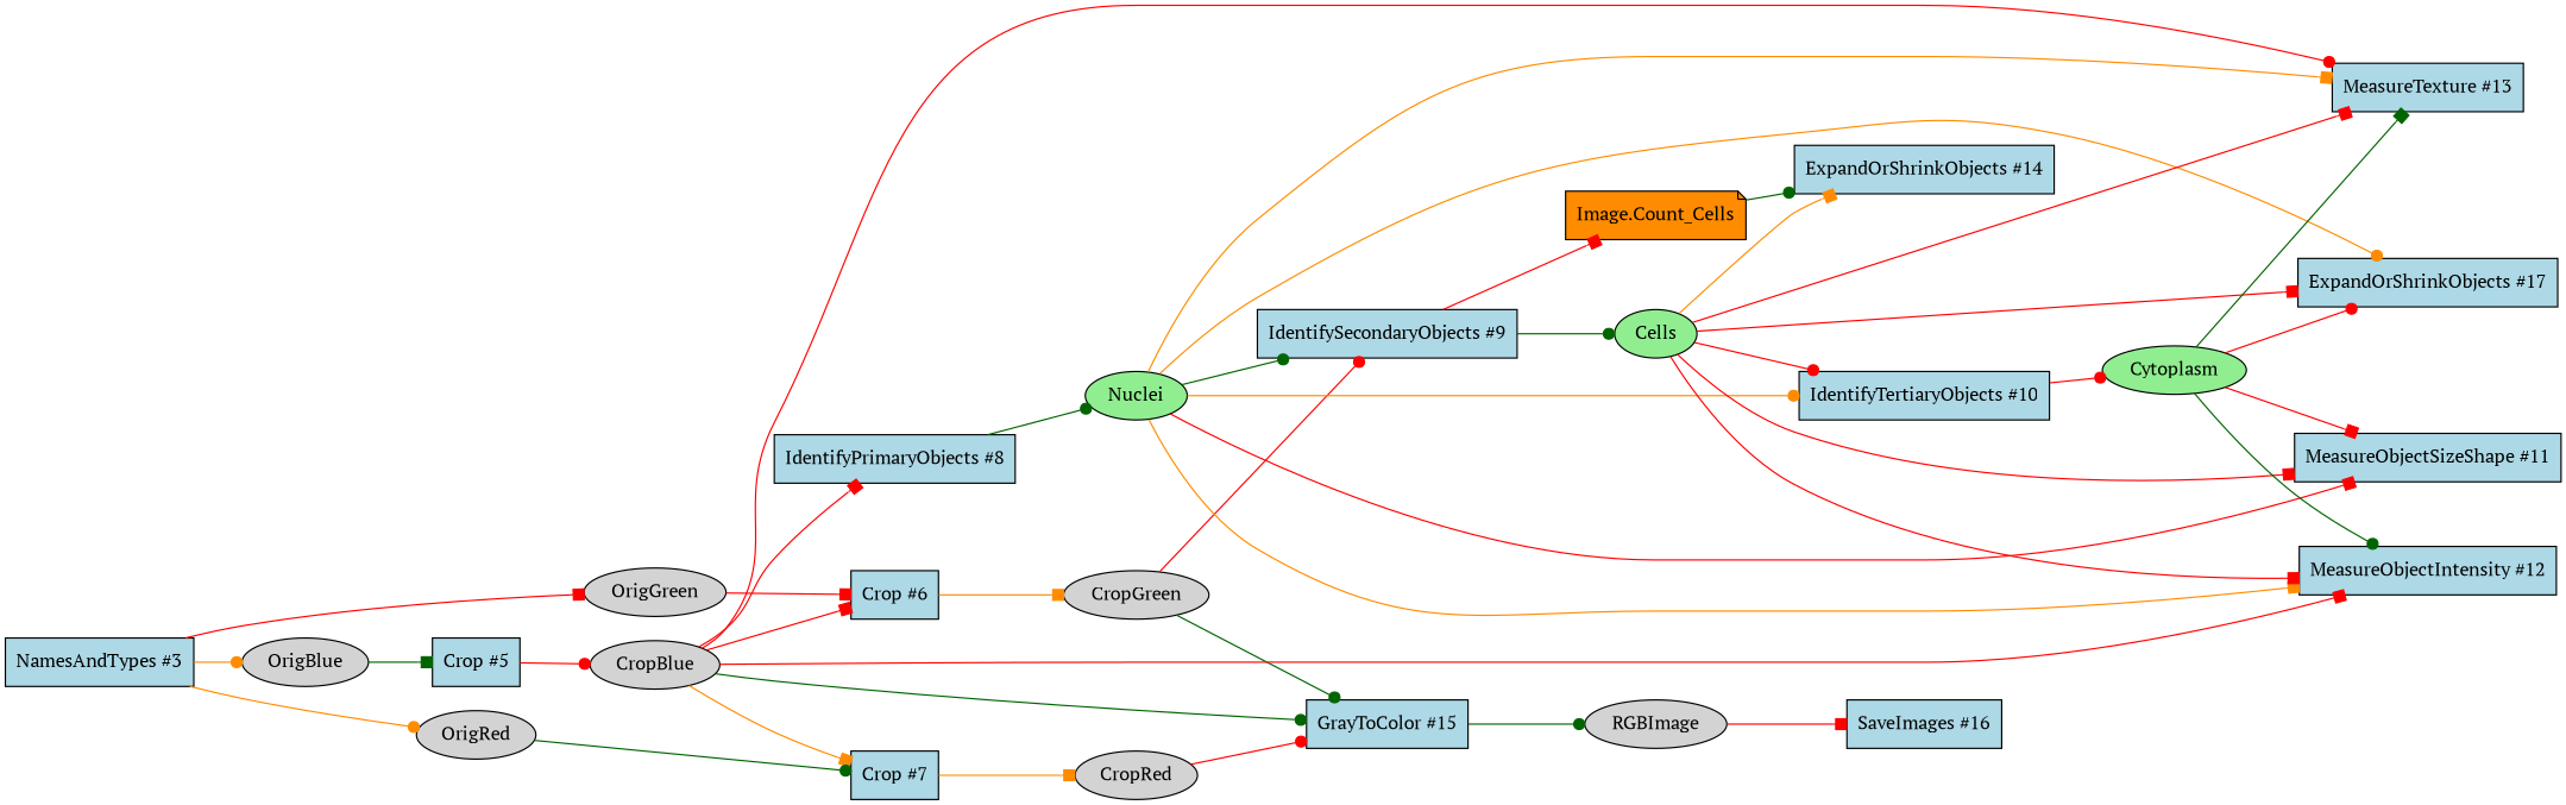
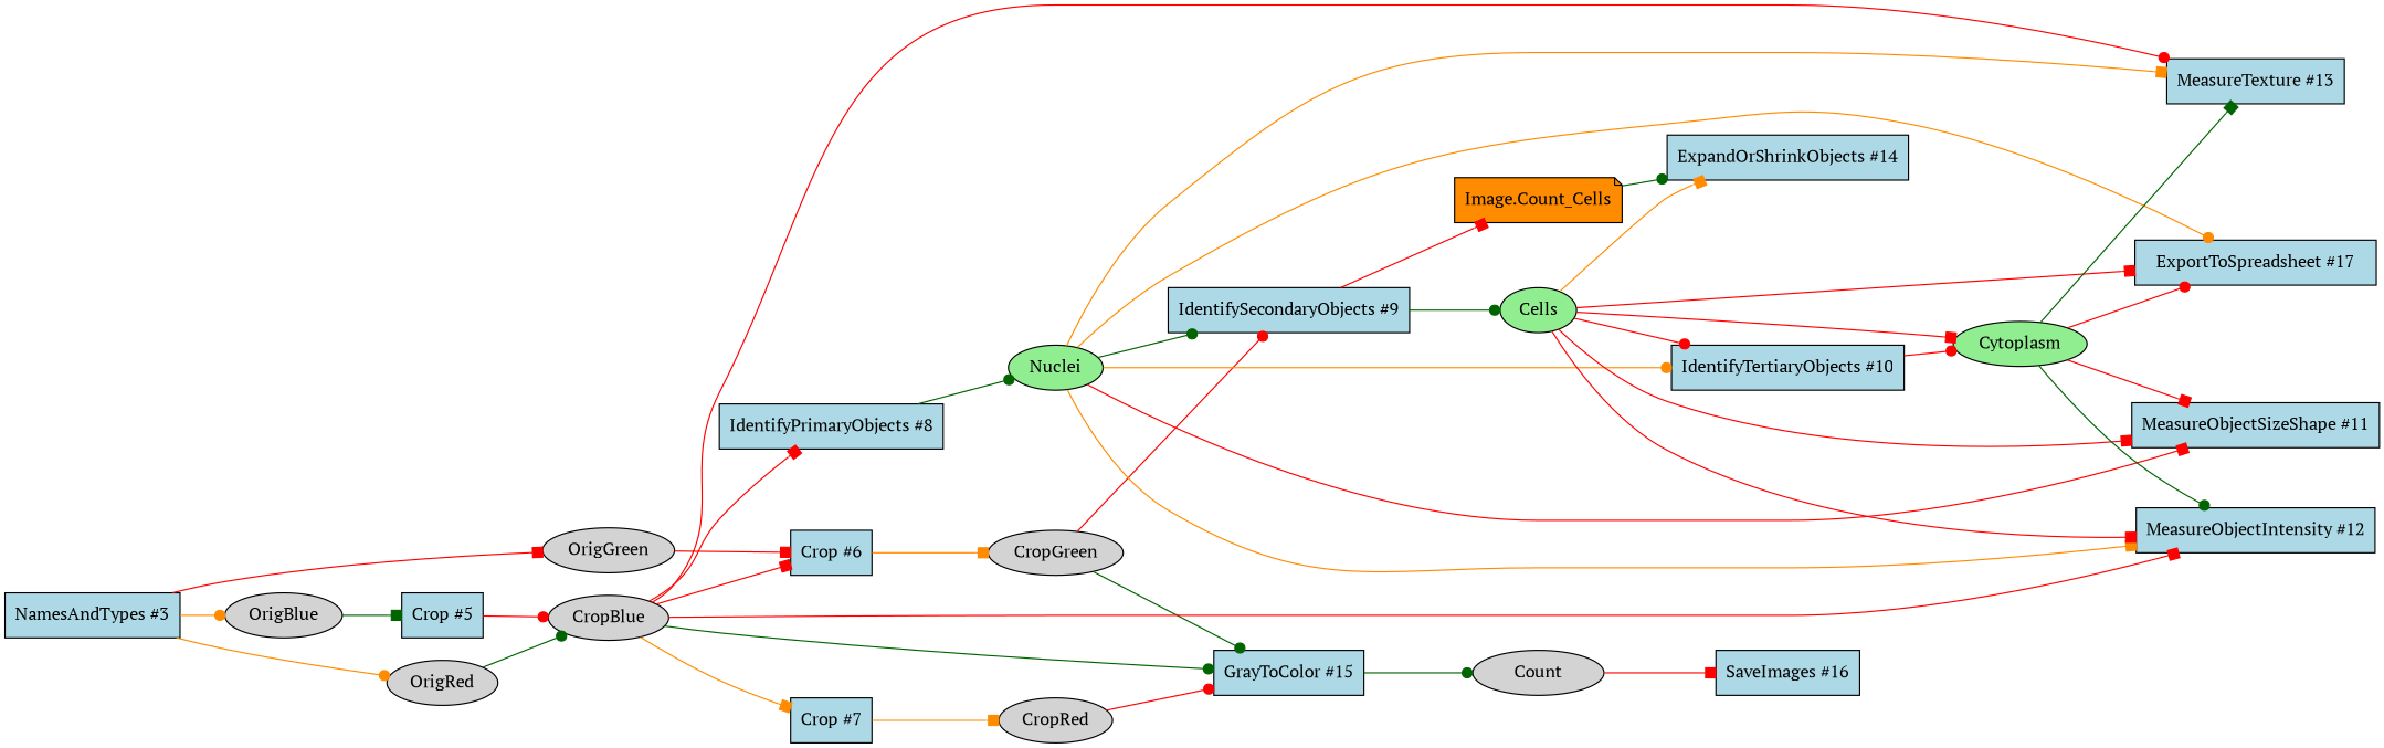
  strict digraph {
    fontname="PT Serif"
    rankdir=LR
    node [enabled=True fillcolor=lightblue fontname="PT Serif" shape=box style=filled type=module]
    edge [arrowhead=box color=red fontname="PT Serif" type=object_input]
    n1 [label="Crop #6" module_name=Crop module_num=6 original_num=6 stable_id=Crop_3338c939]
    n2 [fillcolor=lightgray label=CropGreen shape=ellipse type=image enabled=""]
    n3 [label="GrayToColor #15" module_name=GrayToColor module_num=15 original_num=15 stable_id=GrayToColor_dc85e759]
    n4 [label="IdentifySecondaryObjects #9" module_name=IdentifySecondaryObjects module_num=9 original_num=9 stable_id=IdentifySecondaryObjects_68fc4233]
    n5 [label="Crop #5" module_name=Crop module_num=5 original_num=5 stable_id=Crop_69178e56]
    n6 [fillcolor=lightgray label=CropBlue shape=ellipse type=image enabled=""]
    n7 [label="Crop #7" module_name=Crop module_num=7 original_num=7 stable_id=Crop_c899f862]
    n8 [label="IdentifyPrimaryObjects #8" module_name=IdentifyPrimaryObjects module_num=8 original_num=8 stable_id=IdentifyPrimaryObjects_607bf3ab]
    n9 [label="MeasureObjectIntensity #12" module_name=MeasureObjectIntensity module_num=12 original_num=12 stable_id=MeasureObjectIntensity_d08e8dd]
    n10 [label="MeasureTexture #13" module_name=MeasureTexture module_num=13 original_num=13 stable_id=MeasureTexture_f5144687]
    n11 [fillcolor=lightgray label=CropRed shape=ellipse type=image enabled=""]
    n12 [label="ExpandOrShrinkObjects #14" module_name=ExpandOrShrinkObjects module_num=14 original_num=14 stable_id=ExpandOrShrinkObjects_69eed197]
-   n13 [label="ExpandOrShrinkObjects #17" module_name=ExportToSpreadsheet module_num=17 original_num=17 stable_id=ExportToSpreadsheet_33e152a1]
-   n14 [fillcolor=lightgray label=RGBImage shape=ellipse type=image enabled=""]
+   n13 [label="ExportToSpreadsheet #17" module_name=ExportToSpreadsheet module_num=17 original_num=17 stable_id=ExportToSpreadsheet_33e152a1]
+   n14 [fillcolor=lightgray label=Count shape=ellipse type=image enabled=""]
    n15 [label="SaveImages #16" module_name=SaveImages module_num=16 original_num=16 stable_id=SaveImages_84040f13]
    n16 [fillcolor=lightgreen label=Nuclei shape=ellipse type=object enabled=""]
    n17 [label="IdentifyTertiaryObjects #10" module_name=IdentifyTertiaryObjects module_num=10 original_num=10 stable_id=IdentifyTertiaryObjects_81f6518a]
    n18 [label="MeasureObjectSizeShape #11" module_name=MeasureObjectSizeShape module_num=11 original_num=11 stable_id=MeasureObjectSizeShape_b98e5e63]
    n19 [fillcolor=darkorange label="Image.Count_Cells" shape=note type=measurement enabled=""]
    n20 [fillcolor=lightgreen label=Cells shape=ellipse type=object enabled=""]
    n21 [fillcolor=lightgreen label=Cytoplasm shape=ellipse type=object enabled=""]
    n22 [label="NamesAndTypes #3" module_name=NamesAndTypes module_num=3 original_num=3 stable_id=NamesAndTypes_877c906e]
    n23 [fillcolor=lightgray label=OrigBlue shape=ellipse type=image enabled=""]
    n24 [fillcolor=lightgray label=OrigGreen shape=ellipse type=image enabled=""]
    n25 [fillcolor=lightgray label=OrigRed shape=ellipse type=image enabled=""]
    n1 -> n2 [color=darkorange type=image_output]
    n2 -> n3 [arrowhead=dot color=darkgreen type=image_input]
    n2 -> n4 [arrowhead=dot type=image_input]
    n3 -> n14 [arrowhead=dot color=darkgreen type=image_output]
    n4 -> n19 [type=measurement_output]
    n4 -> n20 [arrowhead=dot color=darkgreen type=object_output]
    n5 -> n6 [arrowhead=dot type=image_output]
    n6 -> n1 [type=image_input]
    n6 -> n3 [arrowhead=dot color=darkgreen type=image_input]
    n6 -> n7 [color=darkorange type=image_input]
    n6 -> n8 [type=image_input]
    n6 -> n9 [type=image_input]
    n6 -> n10 [arrowhead=dot type=image_input]
    n7 -> n11 [color=darkorange type=image_output]
    n8 -> n16 [arrowhead=dot color=darkgreen type=object_output]
    n11 -> n3 [arrowhead=dot type=image_input]
    n14 -> n15 [type=image_input]
    n16 -> n4 [arrowhead=dot color=darkgreen]
    n16 -> n9 [color=darkorange]
    n16 -> n10 [color=darkorange]
    n16 -> n13 [arrowhead=dot color=darkorange]
    n16 -> n17 [arrowhead=dot color=darkorange]
    n16 -> n18
    n17 -> n21 [arrowhead=dot type=object_output]
    n19 -> n12 [arrowhead=dot color=darkgreen type=measurement_input]
    n20 -> n9
-   n20 -> n10
+   n20 -> n21
    n20 -> n12 [color=darkorange]
    n20 -> n13
    n20 -> n17 [arrowhead=dot]
    n20 -> n18
    n21 -> n9 [arrowhead=dot color=darkgreen]
    n21 -> n10 [color=darkgreen]
    n21 -> n13 [arrowhead=dot]
    n21 -> n18
    n22 -> n23 [arrowhead=dot color=darkorange type=image_output]
    n22 -> n24 [type=image_output]
    n22 -> n25 [arrowhead=dot color=darkorange type=image_output]
    n23 -> n5 [color=darkgreen type=image_input]
    n24 -> n1 [type=image_input]
-   n25 -> n7 [arrowhead=dot color=darkgreen type=image_input]
+   n25 -> n6 [arrowhead=dot color=darkgreen type=image_input]
  }
